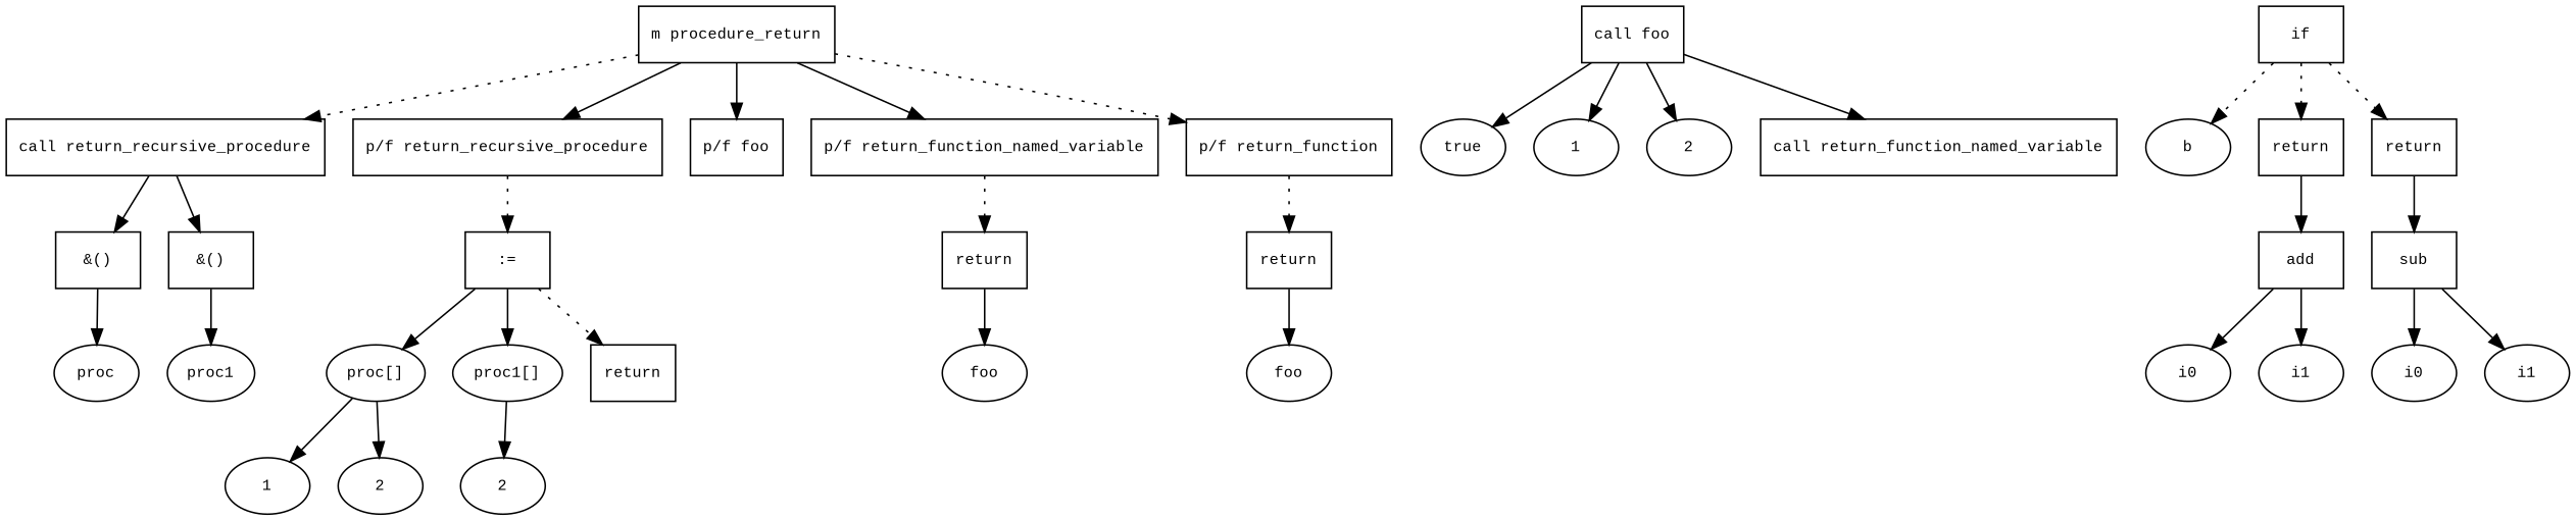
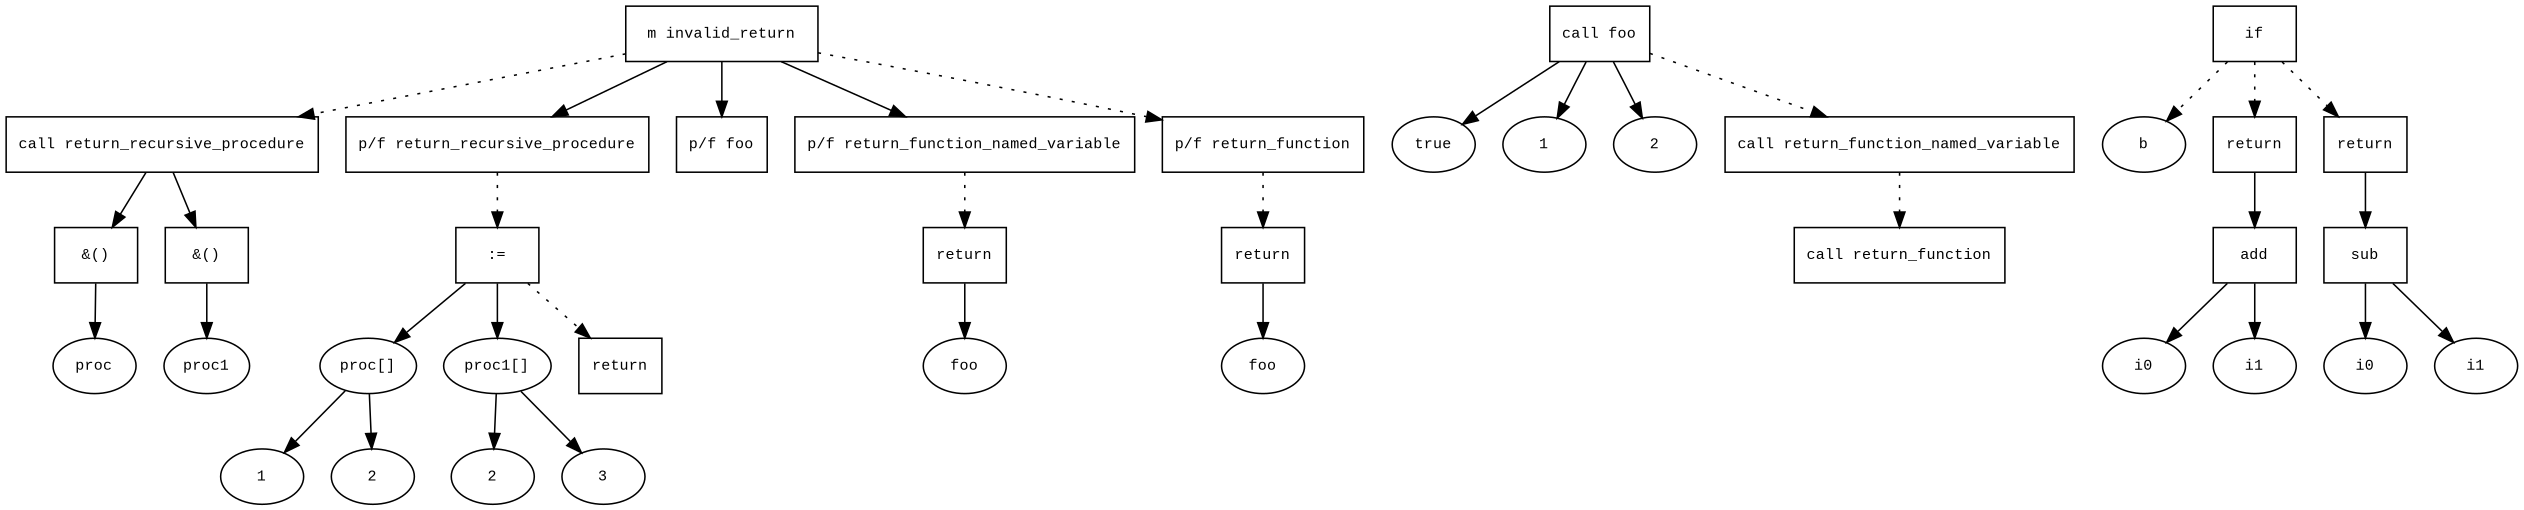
  digraph {
    fontname="Times New Roman"
    fontsize=10
    node [fontname="Courier New" fontsize=10 shape=box]
    edge [fontname="Times New Roman" fontsize=10]
-   n1 [label="m procedure_return"]
+   n1 [label="m invalid_return"]
    n2 [label="call return_recursive_procedure"]
    n3 [label="p/f return_recursive_procedure"]
    n4 [label="p/f foo"]
    n5 [label="p/f return_function_named_variable"]
    n6 [label="p/f return_function"]
    n7 [label="&()"]
    n8 [label="&()"]
    n9 [label=":="]
    n10 [label=return]
    n11 [label=return]
    n12 [label=proc shape=ellipse]
    n13 [label=proc1 shape=ellipse]
    n14 [label="call foo"]
    n15 [label=true shape=ellipse]
    n16 [label=1 shape=ellipse]
    n17 [label=2 shape=ellipse]
    n18 [label="call return_function_named_variable"]
+   n19 [label="call return_function"]
    n20 [label="proc[]" shape=ellipse]
    n21 [label="proc1[]" shape=ellipse]
    n22 [label=return]
    n23 [label=1 shape=ellipse]
    n24 [label=2 shape=ellipse]
    n25 [label=2 shape=ellipse]
+   n26 [label=3 shape=ellipse]
    n27 [label=if]
    n28 [label=b shape=ellipse]
    n29 [label=return]
    n30 [label=return]
    n31 [label=add]
    n32 [label=sub]
    n33 [label=i0 shape=ellipse]
    n34 [label=i1 shape=ellipse]
    n35 [label=i0 shape=ellipse]
    n36 [label=i1 shape=ellipse]
    n37 [label=foo shape=ellipse]
    n38 [label=foo shape=ellipse]
    n1 -> n2 [style=dotted]
    n1 -> n3
    n1 -> n4
    n1 -> n5
    n1 -> n6 [style=dotted]
    n2 -> n7
    n2 -> n8
    n3 -> n9 [style=dotted]
    n5 -> n10 [style=dotted]
    n6 -> n11 [style=dotted]
    n7 -> n12
    n8 -> n13
    n9 -> n20
    n9 -> n21
    n9 -> n22 [style=dotted]
    n10 -> n37
    n11 -> n38
    n14 -> n15
    n14 -> n16
    n14 -> n17
-   n14 -> n18 [style=solid]
+   n14 -> n18 [style=dotted]
+   n18 -> n19 [style=dotted]
    n20 -> n23
    n20 -> n24
    n21 -> n25
+   n21 -> n26
    n27 -> n28 [style=dotted]
    n27 -> n29 [style=dotted]
    n27 -> n30 [style=dotted]
    n29 -> n31
    n30 -> n32
    n31 -> n33
    n31 -> n34
    n32 -> n35
    n32 -> n36
  }
